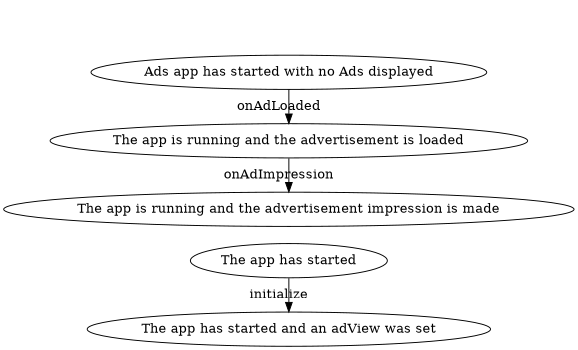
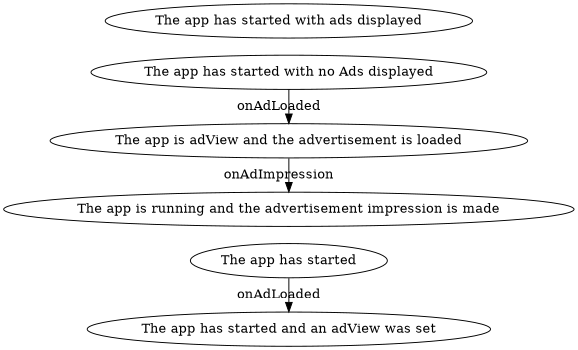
  digraph {
    rankdir=LR
    edge [constraint=false]
    n1 [label="The app has started"]
    n2 [label="The app has started and an adView was set"]
-   n3 [label="Ads app has started with no Ads displayed"]
-   n4 [label="The app is running and the advertisement is loaded"]
+   n3 [label="The app has started with no Ads displayed"]
+   n4 [label="The app is adView and the advertisement is loaded"]
    n5 [label="The app is running and the advertisement impression is made"]
-   n1 -> n2 [label=initialize]
+   n6 [label="The app has started with ads displayed"]
+   n1 -> n2 [label=onAdLoaded]
    n3 -> n4 [label=onAdLoaded]
    n4 -> n5 [label=onAdImpression]
  }
